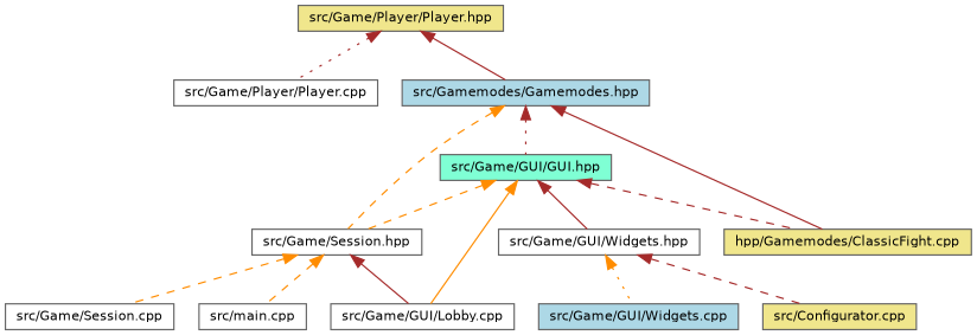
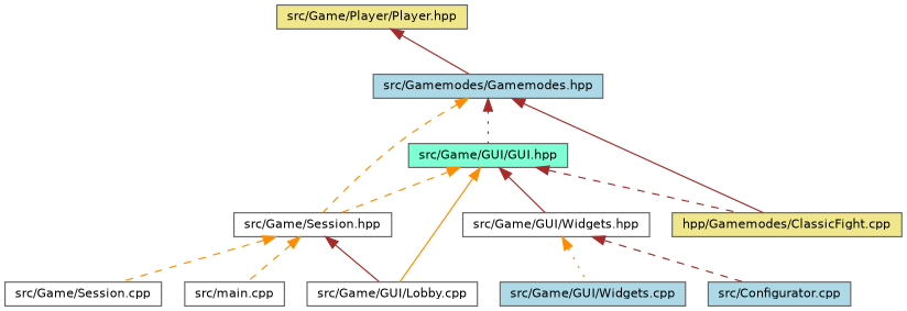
  digraph {
    node [color=grey40 fillcolor=white fontname=Helvetica fontsize=10 shape=box style=filled]
    edge [color=brown dir=back fontname=Helvetica fontsize=10 labelfontname=Helvetica labelfontsize=10 style=dashed]
    n1 [color=gray40 fillcolor=khaki fontcolor=black height=0.2 label="src/Game/Player/Player.hpp" width=0.4]
-   n2 [height=0.2 label="src/Game/Player/Player.cpp" width=0.4]
    n3 [fillcolor=lightblue height=0.2 label="src/Gamemodes/Gamemodes.hpp" width=0.4]
    n4 [fillcolor=aquamarine height=0.2 label="src/Game/GUI/GUI.hpp" width=0.4]
    n5 [height=0.2 label="src/Game/Session.hpp" width=0.4]
    n6 [fillcolor=khaki height=0.2 label="hpp/Gamemodes/ClassicFight.cpp" width=0.4]
    n7 [height=0.2 label="src/Game/GUI/Lobby.cpp" width=0.4]
    n8 [height=0.2 label="src/Game/GUI/Widgets.hpp" width=0.4]
    n9 [height=0.2 label="src/Game/Session.cpp" width=0.4]
    n10 [height=0.2 label="src/main.cpp" width=0.4]
-   n11 [fillcolor=khaki height=0.2 label="src/Configurator.cpp" width=0.4]
+   n11 [fillcolor=lightblue height=0.2 label="src/Configurator.cpp" width=0.4]
    n12 [fillcolor=lightblue height=0.2 label="src/Game/GUI/Widgets.cpp" width=0.4]
-   n1 -> n2 [style=dotted]
    n1 -> n3 [style=solid]
    n3 -> n4 [style=dotted]
    n3 -> n5 [color=darkorange]
    n3 -> n6 [style=solid]
    n4 -> n5 [color=darkorange]
    n4 -> n6
    n4 -> n7 [color=darkorange style=solid]
    n4 -> n8 [style=solid]
    n5 -> n7 [style=solid]
    n5 -> n9 [color=darkorange]
    n5 -> n10 [color=darkorange]
    n8 -> n11
    n8 -> n12 [color=darkorange style=dotted]
  }
